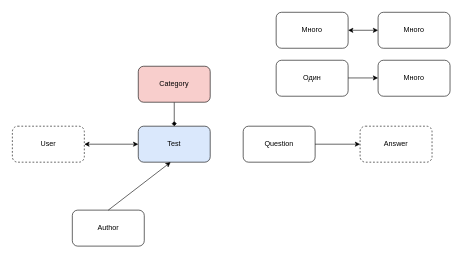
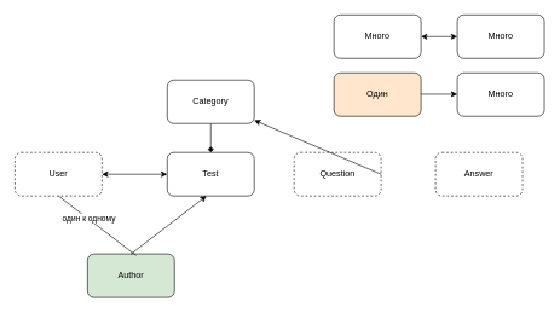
  <mxCell id="0" />
  <mxCell id="1" parent="0" />
  <mxCell id="2" value="User" style="rounded=1;whiteSpace=wrap;html=1;dashed=1;" parent="1" vertex="1"><mxGeometry x="20" y="210" width="120" height="60" as="geometry" /></mxCell>
- <mxCell id="3" value="Test" style="rounded=1;whiteSpace=wrap;html=1;fillColor=#dae8fc;" parent="1" vertex="1"><mxGeometry x="230" y="210" width="120" height="60" as="geometry" /></mxCell>
- <mxCell id="4" value="Question" style="rounded=1;whiteSpace=wrap;html=1;" parent="1" vertex="1"><mxGeometry x="405" y="210" width="120" height="60" as="geometry" /></mxCell>
+ <mxCell id="3" value="Test" style="rounded=1;whiteSpace=wrap;html=1;" parent="1" vertex="1"><mxGeometry x="230" y="210" width="120" height="60" as="geometry" /></mxCell>
+ <mxCell id="4" value="Question" style="rounded=1;whiteSpace=wrap;html=1;dashed=1;" parent="1" vertex="1"><mxGeometry x="405" y="210" width="120" height="60" as="geometry" /></mxCell>
  <mxCell id="5" value="Answer" style="rounded=1;whiteSpace=wrap;html=1;dashed=1;" parent="1" vertex="1"><mxGeometry x="600" y="210" width="120" height="60" as="geometry" /></mxCell>
  <mxCell id="6" value="" style="edgeStyle=orthogonalEdgeStyle;rounded=0;orthogonalLoop=1;jettySize=auto;html=1;endArrow=diamond;" parent="1" source="7" target="3" edge="1"><mxGeometry relative="1" as="geometry" /></mxCell>
- <mxCell id="7" value="Category" style="rounded=1;whiteSpace=wrap;html=1;fillColor=#f8cecc;" parent="1" vertex="1"><mxGeometry x="230" y="110" width="120" height="60" as="geometry" /></mxCell>
- <mxCell id="8" value="Author" style="rounded=1;whiteSpace=wrap;html=1;" parent="1" vertex="1"><mxGeometry x="120" y="350" width="120" height="60" as="geometry" /></mxCell>
+ <mxCell id="7" value="Category" style="rounded=1;whiteSpace=wrap;html=1;" parent="1" vertex="1"><mxGeometry x="230" y="110" width="120" height="60" as="geometry" /></mxCell>
+ <mxCell id="8" value="Author" style="rounded=1;whiteSpace=wrap;html=1;fillColor=#d5e8d4;" parent="1" vertex="1"><mxGeometry x="120" y="350" width="120" height="60" as="geometry" /></mxCell>
  <mxCell id="9" value="" style="endArrow=classic;startArrow=classic;html=1;exitX=1;exitY=0.5;exitDx=0;exitDy=0;" parent="1" source="2" edge="1"><mxGeometry width="50" height="50" relative="1" as="geometry"><mxPoint x="360" y="300" as="sourcePoint" /><mxPoint x="230" y="240" as="targetPoint" /></mxGeometry></mxCell>
  <mxCell id="10" value="" style="endArrow=classic;html=1;" parent="1" edge="1"><mxGeometry width="50" height="50" relative="1" as="geometry"><mxPoint x="580" y="129.5" as="sourcePoint" /><mxPoint x="630" y="129.5" as="targetPoint" /></mxGeometry></mxCell>
- <mxCell id="11" value="Один " style="rounded=1;whiteSpace=wrap;html=1;" parent="1" vertex="1"><mxGeometry x="460" y="100" width="120" height="60" as="geometry" /></mxCell>
+ <mxCell id="11" value="Один " style="rounded=1;whiteSpace=wrap;html=1;fillColor=#ffe6cc;" parent="1" vertex="1"><mxGeometry x="460" y="100" width="120" height="60" as="geometry" /></mxCell>
  <mxCell id="12" value="&lt;div&gt;Много&lt;/div&gt;" style="rounded=1;whiteSpace=wrap;html=1;" parent="1" vertex="1"><mxGeometry x="630" y="100" width="120" height="60" as="geometry" /></mxCell>
- <mxCell id="13" value="" style="endArrow=classic;html=1;entryX=0;entryY=0.5;entryDx=0;entryDy=0;exitX=1;exitY=0.5;exitDx=0;exitDy=0;" parent="1" source="4" target="5" edge="1"><mxGeometry width="50" height="50" relative="1" as="geometry"><mxPoint x="410" y="390" as="sourcePoint" /><mxPoint x="460" y="340" as="targetPoint" /></mxGeometry></mxCell>
+ <mxCell id="13" value="" style="endArrow=classic;html=1;exitX=1;exitY=0.5;exitDx=0;exitDy=0;" parent="1" source="4" target="7" edge="1"><mxGeometry width="50" height="50" relative="1" as="geometry"><mxPoint x="410" y="390" as="sourcePoint" /><mxPoint x="460" y="340" as="targetPoint" /></mxGeometry></mxCell>
  <mxCell id="14" value="&lt;div&gt;Много&lt;/div&gt;" style="rounded=1;whiteSpace=wrap;html=1;" parent="1" vertex="1"><mxGeometry x="460" width="120" height="60" as="geometry" y="20" /></mxCell>
  <mxCell id="15" value="&lt;div&gt;Много&lt;/div&gt;" style="rounded=1;whiteSpace=wrap;html=1;" parent="1" vertex="1"><mxGeometry x="630" width="120" height="60" as="geometry" y="20" /></mxCell>
  <mxCell id="16" value="" style="endArrow=classic;startArrow=classic;html=1;entryX=0;entryY=0.5;entryDx=0;entryDy=0;exitX=1;exitY=0.5;exitDx=0;exitDy=0;" parent="1" source="14" target="15" edge="1"><mxGeometry width="50" height="50" relative="1" as="geometry"><mxPoint x="360" y="300" as="sourcePoint" /><mxPoint x="490" y="220" as="targetPoint" /></mxGeometry></mxCell>
+ <mxCell id="17" value="" style="endArrow=none;html=1;exitX=0.5;exitY=1;exitDx=0;exitDy=0;entryX=0.558;entryY=0.033;entryDx=0;entryDy=0;entryPerimeter=0;" parent="1" source="2" target="8" edge="1"><mxGeometry width="50" height="50" relative="1" as="geometry"><mxPoint x="360" y="300" as="sourcePoint" /><mxPoint x="410" y="250" as="targetPoint" /></mxGeometry></mxCell>
+ <mxCell id="18" value="один к одному" style="edgeLabel;html=1;align=center;verticalAlign=middle;resizable=0;points=[];" parent="17" vertex="1" connectable="0"><mxGeometry x="-0.225" y="1" relative="1" as="geometry"><mxPoint as="offset" /></mxGeometry></mxCell>
  <mxCell id="19" value="" style="endArrow=classic;html=1;entryX=0.45;entryY=1;entryDx=0;entryDy=0;entryPerimeter=0;" parent="1" target="3" edge="1"><mxGeometry width="50" height="50" relative="1" as="geometry"><mxPoint x="180" y="350" as="sourcePoint" /><mxPoint x="410" y="250" as="targetPoint" /></mxGeometry></mxCell>
